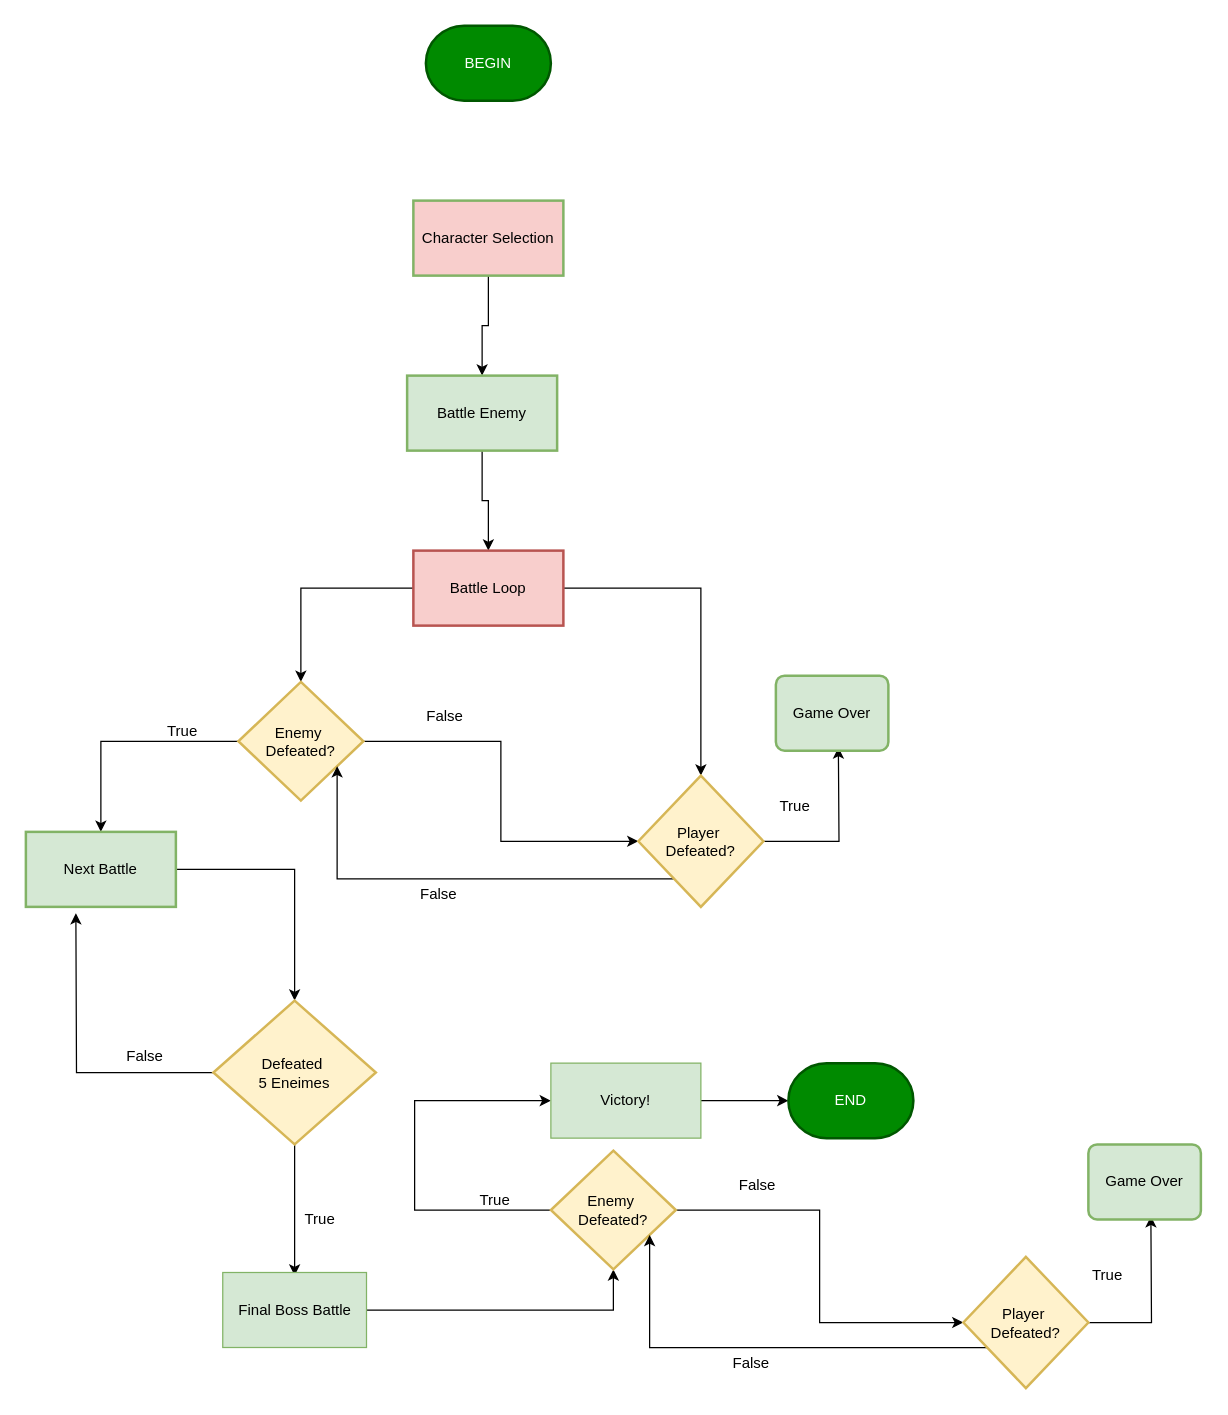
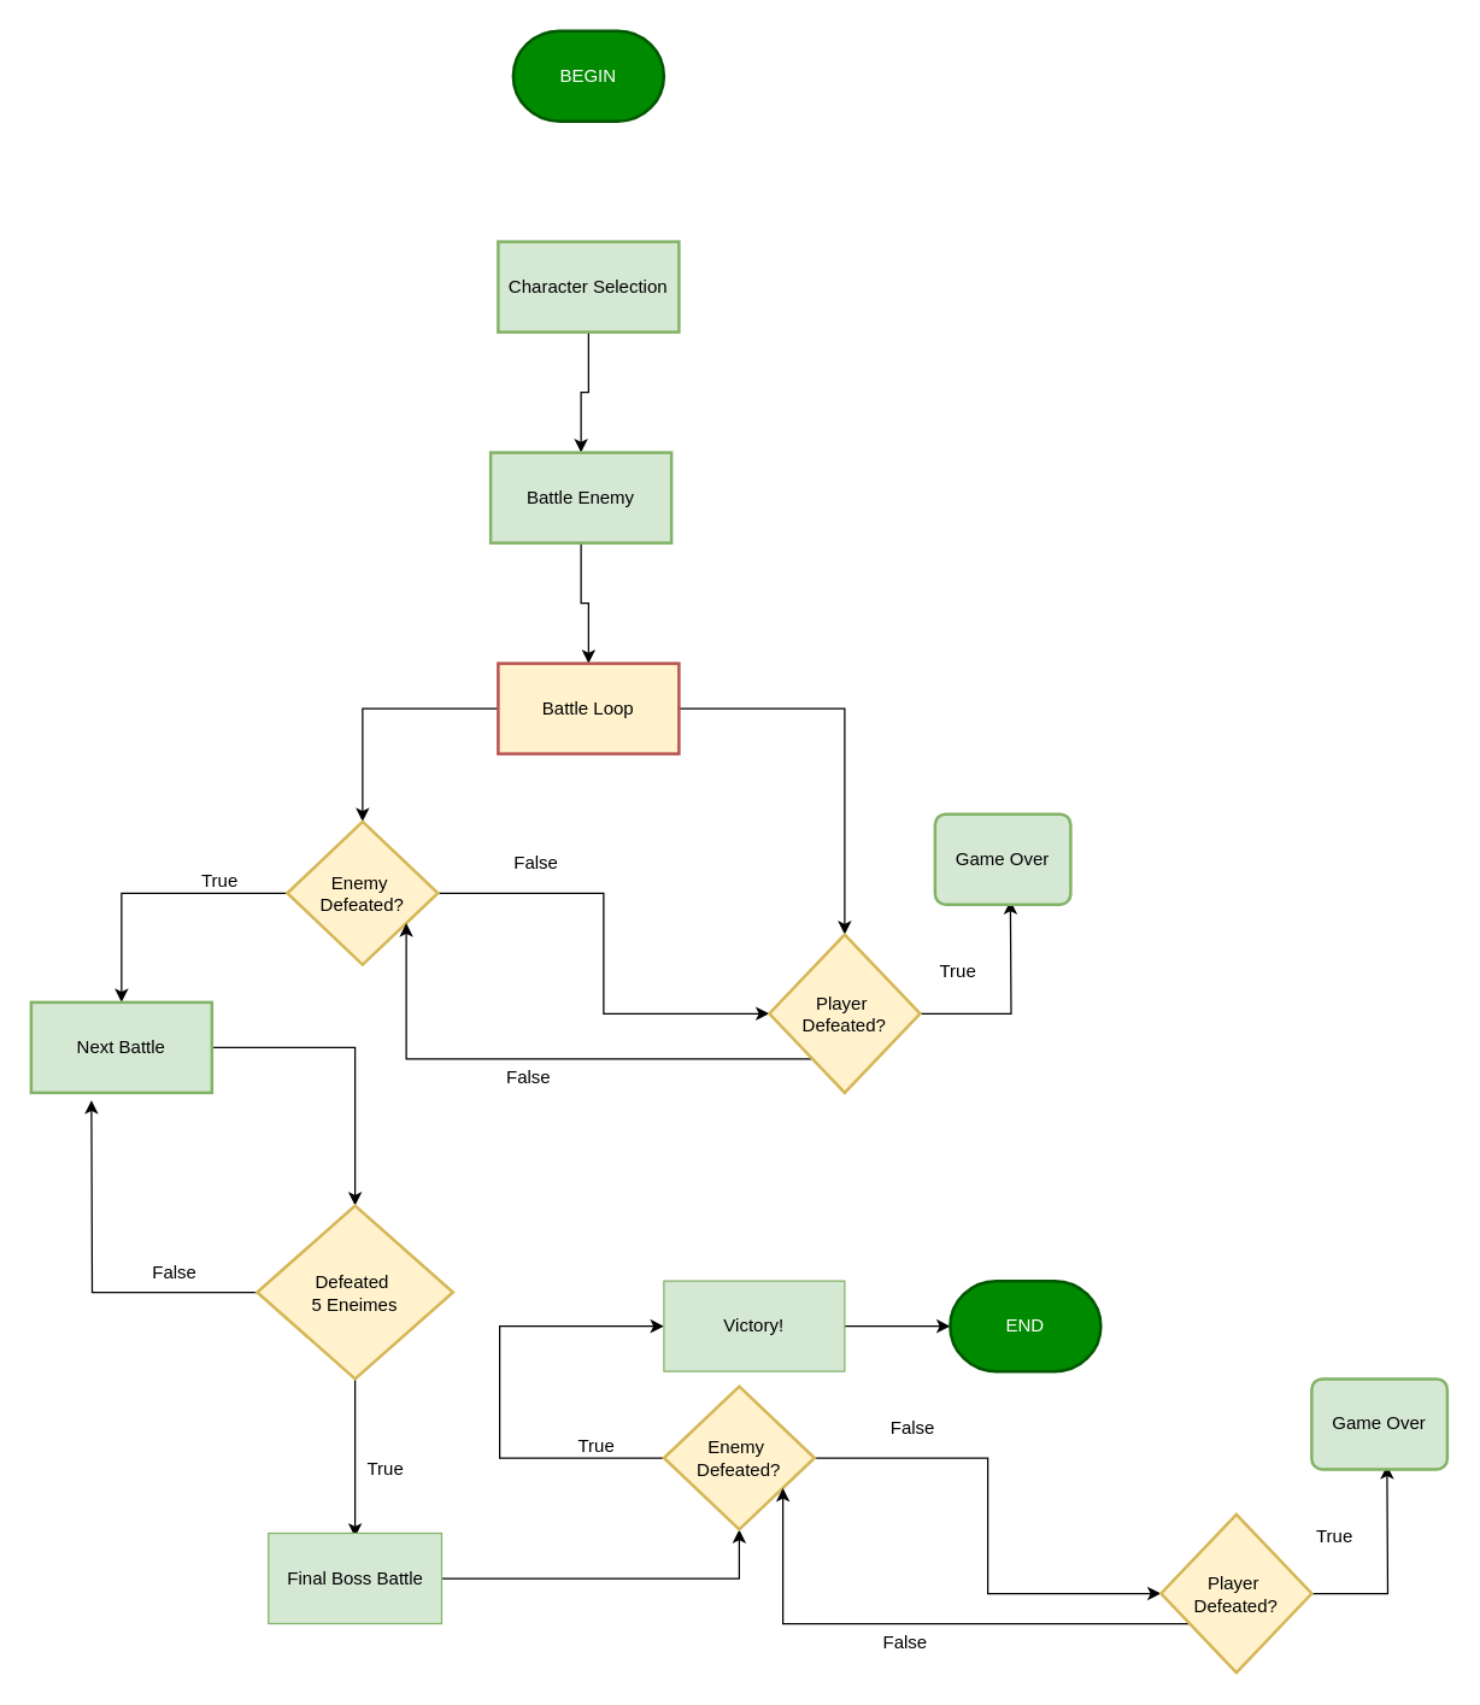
  <mxCell id="0" />
  <mxCell id="1" parent="0" />
  <mxCell id="2" value="BEGIN" style="strokeWidth=2;html=1;shape=mxgraph.flowchart.terminator;whiteSpace=wrap;fillColor=#008a00;fontColor=#ffffff;strokeColor=#005700;" parent="1" vertex="1"><mxGeometry x="340" y="20" width="100" height="60" as="geometry" /></mxCell>
  <mxCell id="3" value="" style="edgeStyle=orthogonalEdgeStyle;rounded=0;orthogonalLoop=1;jettySize=auto;html=1;" parent="1" source="4" target="6" edge="1"><mxGeometry relative="1" as="geometry" /></mxCell>
- <mxCell id="4" value="Character Selection" style="whiteSpace=wrap;html=1;fillColor=#f8cecc;strokeColor=#82b366;strokeWidth=2;" parent="1" vertex="1"><mxGeometry x="330" y="160" width="120" height="60" as="geometry" /></mxCell>
+ <mxCell id="4" value="Character Selection" style="whiteSpace=wrap;html=1;fillColor=#d5e8d4;strokeColor=#82b366;strokeWidth=2;" parent="1" vertex="1"><mxGeometry x="330" y="160" width="120" height="60" as="geometry" /></mxCell>
  <mxCell id="5" value="" style="edgeStyle=orthogonalEdgeStyle;rounded=0;orthogonalLoop=1;jettySize=auto;html=1;" parent="1" source="6" target="9" edge="1"><mxGeometry relative="1" as="geometry" /></mxCell>
  <mxCell id="6" value="Battle Enemy" style="whiteSpace=wrap;html=1;fillColor=#d5e8d4;strokeColor=#82b366;strokeWidth=2;" parent="1" vertex="1"><mxGeometry x="325" y="300" width="120" height="60" as="geometry" /></mxCell>
  <mxCell id="7" value="" style="edgeStyle=orthogonalEdgeStyle;rounded=0;orthogonalLoop=1;jettySize=auto;html=1;" parent="1" source="9" target="12" edge="1"><mxGeometry relative="1" as="geometry" /></mxCell>
  <mxCell id="8" value="" style="edgeStyle=orthogonalEdgeStyle;rounded=0;orthogonalLoop=1;jettySize=auto;html=1;" parent="1" source="9" target="15" edge="1"><mxGeometry relative="1" as="geometry" /></mxCell>
- <mxCell id="9" value="Battle Loop" style="whiteSpace=wrap;html=1;fillColor=#f8cecc;strokeColor=#b85450;strokeWidth=2;" parent="1" vertex="1"><mxGeometry x="330" y="440" width="120" height="60" as="geometry" /></mxCell>
+ <mxCell id="9" value="Battle Loop" style="whiteSpace=wrap;html=1;fillColor=#fff2cc;strokeColor=#b85450;strokeWidth=2;" parent="1" vertex="1"><mxGeometry x="330" y="440" width="120" height="60" as="geometry" /></mxCell>
  <mxCell id="10" style="edgeStyle=orthogonalEdgeStyle;rounded=0;orthogonalLoop=1;jettySize=auto;html=1;" parent="1" source="12" target="15" edge="1"><mxGeometry relative="1" as="geometry" /></mxCell>
  <mxCell id="11" value="" style="edgeStyle=orthogonalEdgeStyle;rounded=0;orthogonalLoop=1;jettySize=auto;html=1;" parent="1" source="12" target="20" edge="1"><mxGeometry relative="1" as="geometry" /></mxCell>
  <mxCell id="12" value="Enemy&amp;nbsp;&lt;div&gt;Defeated?&lt;/div&gt;" style="rhombus;whiteSpace=wrap;html=1;fillColor=#fff2cc;strokeColor=#d6b656;strokeWidth=2;" parent="1" vertex="1"><mxGeometry x="190" y="545" width="100" height="95" as="geometry" /></mxCell>
  <mxCell id="13" style="edgeStyle=orthogonalEdgeStyle;rounded=0;orthogonalLoop=1;jettySize=auto;html=1;" parent="1" source="15" edge="1"><mxGeometry relative="1" as="geometry"><mxPoint x="670" y="597.5" as="targetPoint" /></mxGeometry></mxCell>
  <mxCell id="14" style="edgeStyle=orthogonalEdgeStyle;rounded=0;orthogonalLoop=1;jettySize=auto;html=1;" parent="1" target="12" edge="1"><mxGeometry relative="1" as="geometry"><mxPoint x="539" y="702.5" as="sourcePoint" /><mxPoint x="269" y="670" as="targetPoint" /><Array as="points"><mxPoint x="269" y="703" /></Array></mxGeometry></mxCell>
  <mxCell id="15" value="Player&amp;nbsp;&lt;div&gt;Defeated?&lt;/div&gt;" style="rhombus;whiteSpace=wrap;html=1;fillColor=#fff2cc;strokeColor=#d6b656;strokeWidth=2;" parent="1" vertex="1"><mxGeometry x="510" y="620" width="100" height="105" as="geometry" /></mxCell>
  <mxCell id="16" value="True" style="text;html=1;align=center;verticalAlign=middle;resizable=0;points=[];autosize=1;strokeColor=none;fillColor=none;" parent="1" vertex="1"><mxGeometry x="610" y="630" width="50" height="30" as="geometry" /></mxCell>
  <mxCell id="17" value="False" style="text;html=1;align=center;verticalAlign=middle;resizable=0;points=[];autosize=1;strokeColor=none;fillColor=none;" parent="1" vertex="1"><mxGeometry x="330" y="558" width="50" height="30" as="geometry" /></mxCell>
  <mxCell id="18" value="False" style="text;html=1;align=center;verticalAlign=middle;resizable=0;points=[];autosize=1;strokeColor=none;fillColor=none;" parent="1" vertex="1"><mxGeometry x="325" y="700" width="50" height="30" as="geometry" /></mxCell>
  <mxCell id="19" value="" style="edgeStyle=orthogonalEdgeStyle;rounded=0;orthogonalLoop=1;jettySize=auto;html=1;" parent="1" source="20" target="25" edge="1"><mxGeometry relative="1" as="geometry" /></mxCell>
  <mxCell id="20" value="Next Battle" style="whiteSpace=wrap;html=1;fillColor=#d5e8d4;strokeColor=#82b366;strokeWidth=2;" parent="1" vertex="1"><mxGeometry x="20" y="665" width="120" height="60" as="geometry" /></mxCell>
  <mxCell id="21" value="True" style="text;html=1;align=center;verticalAlign=middle;resizable=0;points=[];autosize=1;strokeColor=none;fillColor=none;" parent="1" vertex="1"><mxGeometry x="120" y="570" width="50" height="30" as="geometry" /></mxCell>
  <mxCell id="22" value="Game Over" style="rounded=1;whiteSpace=wrap;html=1;absoluteArcSize=1;arcSize=14;strokeWidth=2;fillColor=#d5e8d4;strokeColor=#82b366;" parent="1" vertex="1"><mxGeometry x="620" y="540" width="90" height="60" as="geometry" /></mxCell>
  <mxCell id="23" style="edgeStyle=orthogonalEdgeStyle;rounded=0;orthogonalLoop=1;jettySize=auto;html=1;" parent="1" source="25" edge="1"><mxGeometry relative="1" as="geometry"><mxPoint x="60" y="730" as="targetPoint" /></mxGeometry></mxCell>
  <mxCell id="24" style="edgeStyle=orthogonalEdgeStyle;rounded=0;orthogonalLoop=1;jettySize=auto;html=1;" parent="1" source="25" edge="1"><mxGeometry relative="1" as="geometry"><mxPoint x="235" y="1020" as="targetPoint" /></mxGeometry></mxCell>
  <mxCell id="25" value="Defeated&amp;nbsp;&lt;div&gt;5 Eneimes&lt;/div&gt;" style="rhombus;whiteSpace=wrap;html=1;fillColor=#fff2cc;strokeColor=#d6b656;strokeWidth=2;" parent="1" vertex="1"><mxGeometry x="170" y="800" width="130" height="115" as="geometry" /></mxCell>
  <mxCell id="26" value="False" style="text;html=1;align=center;verticalAlign=middle;resizable=0;points=[];autosize=1;strokeColor=none;fillColor=none;" parent="1" vertex="1"><mxGeometry x="90" y="830" width="50" height="30" as="geometry" /></mxCell>
  <mxCell id="27" value="True" style="text;html=1;align=center;verticalAlign=middle;resizable=0;points=[];autosize=1;strokeColor=none;fillColor=none;" parent="1" vertex="1"><mxGeometry x="230" y="960" width="50" height="30" as="geometry" /></mxCell>
  <mxCell id="28" style="edgeStyle=orthogonalEdgeStyle;rounded=0;orthogonalLoop=1;jettySize=auto;html=1;" edge="1" parent="1" source="29" target="32"><mxGeometry relative="1" as="geometry" /></mxCell>
  <mxCell id="29" value="Final Boss Battle" style="whiteSpace=wrap;html=1;fillColor=#d5e8d4;strokeColor=#82b366;" parent="1" vertex="1"><mxGeometry x="177.5" y="1017.5" width="115" height="60" as="geometry" /></mxCell>
  <mxCell id="30" style="edgeStyle=orthogonalEdgeStyle;rounded=0;orthogonalLoop=1;jettySize=auto;html=1;" parent="1" source="32" target="35" edge="1"><mxGeometry relative="1" as="geometry" /></mxCell>
  <mxCell id="31" value="" style="edgeStyle=orthogonalEdgeStyle;rounded=0;orthogonalLoop=1;jettySize=auto;html=1;" parent="1" source="32" edge="1"><mxGeometry relative="1" as="geometry"><mxPoint x="440" y="880" as="targetPoint" /><Array as="points"><mxPoint x="331" y="968" /></Array></mxGeometry></mxCell>
  <mxCell id="32" value="Enemy&amp;nbsp;&lt;div&gt;Defeated?&lt;/div&gt;" style="rhombus;whiteSpace=wrap;html=1;fillColor=#fff2cc;strokeColor=#d6b656;strokeWidth=2;" parent="1" vertex="1"><mxGeometry x="440" y="920" width="100" height="95" as="geometry" /></mxCell>
  <mxCell id="33" style="edgeStyle=orthogonalEdgeStyle;rounded=0;orthogonalLoop=1;jettySize=auto;html=1;" parent="1" source="35" edge="1"><mxGeometry relative="1" as="geometry"><mxPoint x="920" y="972.5" as="targetPoint" /></mxGeometry></mxCell>
  <mxCell id="34" style="edgeStyle=orthogonalEdgeStyle;rounded=0;orthogonalLoop=1;jettySize=auto;html=1;" parent="1" target="32" edge="1"><mxGeometry relative="1" as="geometry"><mxPoint x="789" y="1077.5" as="sourcePoint" /><mxPoint x="519" y="1045" as="targetPoint" /><Array as="points"><mxPoint x="519" y="1078" /></Array></mxGeometry></mxCell>
  <mxCell id="35" value="Player&amp;nbsp;&lt;div&gt;Defeated?&lt;/div&gt;" style="rhombus;whiteSpace=wrap;html=1;fillColor=#fff2cc;strokeColor=#d6b656;strokeWidth=2;" parent="1" vertex="1"><mxGeometry x="770" y="1005" width="100" height="105" as="geometry" /></mxCell>
  <mxCell id="36" value="True" style="text;html=1;align=center;verticalAlign=middle;resizable=0;points=[];autosize=1;strokeColor=none;fillColor=none;" parent="1" vertex="1"><mxGeometry x="860" y="1005" width="50" height="30" as="geometry" /></mxCell>
  <mxCell id="37" value="False" style="text;html=1;align=center;verticalAlign=middle;resizable=0;points=[];autosize=1;strokeColor=none;fillColor=none;" parent="1" vertex="1"><mxGeometry x="580" y="933" width="50" height="30" as="geometry" /></mxCell>
  <mxCell id="38" value="False" style="text;html=1;align=center;verticalAlign=middle;resizable=0;points=[];autosize=1;strokeColor=none;fillColor=none;" parent="1" vertex="1"><mxGeometry x="575" y="1075" width="50" height="30" as="geometry" /></mxCell>
  <mxCell id="39" value="True" style="text;html=1;align=center;verticalAlign=middle;resizable=0;points=[];autosize=1;strokeColor=none;fillColor=none;" parent="1" vertex="1"><mxGeometry x="370" y="945" width="50" height="30" as="geometry" /></mxCell>
  <mxCell id="40" value="Game Over" style="rounded=1;whiteSpace=wrap;html=1;absoluteArcSize=1;arcSize=14;strokeWidth=2;fillColor=#d5e8d4;strokeColor=#82b366;" parent="1" vertex="1"><mxGeometry x="870" y="915" width="90" height="60" as="geometry" /></mxCell>
  <mxCell id="41" style="edgeStyle=orthogonalEdgeStyle;rounded=0;orthogonalLoop=1;jettySize=auto;html=1;" edge="1" parent="1" source="42"><mxGeometry relative="1" as="geometry"><mxPoint x="630" y="880" as="targetPoint" /></mxGeometry></mxCell>
  <mxCell id="42" value="Victory!" style="whiteSpace=wrap;html=1;fillColor=#d5e8d4;strokeColor=#82b366;" vertex="1" parent="1"><mxGeometry x="440" y="850" width="120" height="60" as="geometry" /></mxCell>
  <mxCell id="43" value="END" style="strokeWidth=2;html=1;shape=mxgraph.flowchart.terminator;whiteSpace=wrap;fillColor=#008a00;fontColor=#ffffff;strokeColor=#005700;" vertex="1" parent="1"><mxGeometry x="630" y="850" width="100" height="60" as="geometry" /></mxCell>
